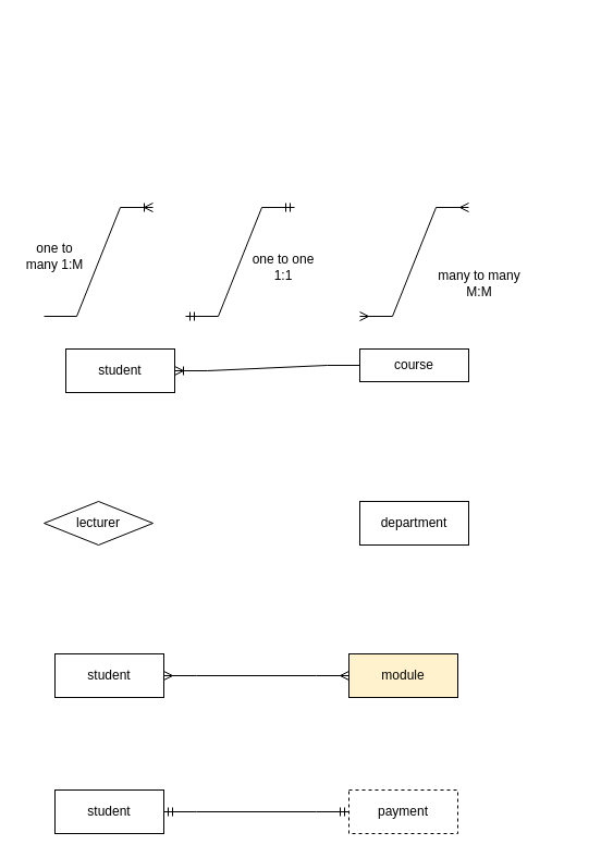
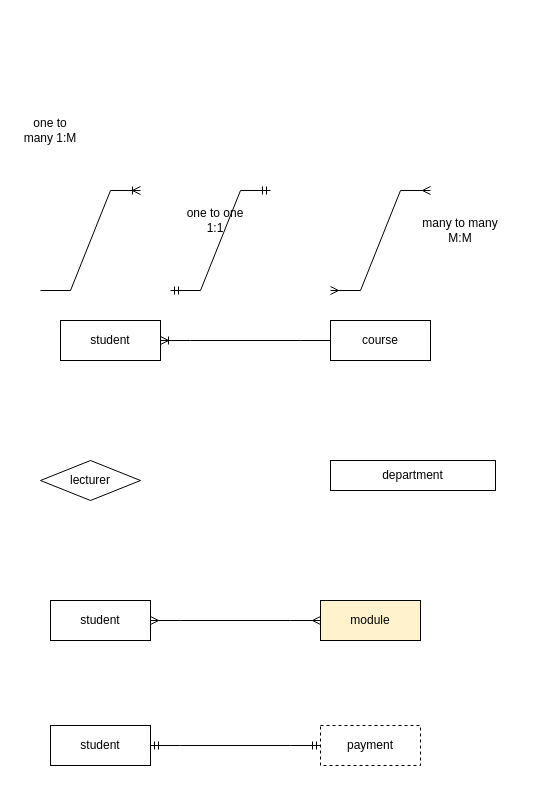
  <mxCell id="0" />
  <mxCell id="1" parent="0" />
- <mxCell id="2" value="course" style="whiteSpace=wrap;html=1;align=center;" parent="1" vertex="1"><mxGeometry x="330" y="320" width="100" height="30" as="geometry" /></mxCell>
+ <mxCell id="2" value="course" style="whiteSpace=wrap;html=1;align=center;" parent="1" vertex="1"><mxGeometry x="330" y="320" width="100" height="40" as="geometry" /></mxCell>
  <mxCell id="3" value="student" style="whiteSpace=wrap;html=1;align=center;" parent="1" vertex="1"><mxGeometry x="60" y="320" width="100" height="40" as="geometry" /></mxCell>
  <mxCell id="4" value="" style="edgeStyle=entityRelationEdgeStyle;fontSize=12;html=1;endArrow=ERoneToMany;rounded=0;" parent="1" edge="1"><mxGeometry width="100" height="100" relative="1" as="geometry"><mxPoint x="40" y="290" as="sourcePoint" /><mxPoint x="140" y="190" as="targetPoint" /></mxGeometry></mxCell>
  <mxCell id="5" value="" style="edgeStyle=entityRelationEdgeStyle;fontSize=12;html=1;endArrow=ERmandOne;startArrow=ERmandOne;rounded=0;" parent="1" edge="1"><mxGeometry width="100" height="100" relative="1" as="geometry"><mxPoint x="170" y="290" as="sourcePoint" /><mxPoint x="270" y="190" as="targetPoint" /></mxGeometry></mxCell>
  <mxCell id="6" value="" style="edgeStyle=entityRelationEdgeStyle;fontSize=12;html=1;endArrow=ERmany;startArrow=ERmany;rounded=0;" parent="1" edge="1"><mxGeometry width="100" height="100" relative="1" as="geometry"><mxPoint x="330" y="290" as="sourcePoint" /><mxPoint x="430" y="190" as="targetPoint" /><Array as="points"><mxPoint x="530" y="20" /></Array></mxGeometry></mxCell>
- <mxCell id="7" value="one to many 1:M" style="text;html=1;strokeColor=none;fillColor=none;align=center;verticalAlign=middle;whiteSpace=wrap;rounded=0;" parent="1" vertex="1"><mxGeometry x="20" y="220" width="60" height="30" as="geometry" /></mxCell>
- <mxCell id="8" value="one to one 1:1" style="text;html=1;strokeColor=none;fillColor=none;align=center;verticalAlign=middle;whiteSpace=wrap;rounded=0;" parent="1" vertex="1"><mxGeometry x="230" y="230" width="60" height="30" as="geometry" /></mxCell>
- <mxCell id="9" value="many to many M:M" style="text;html=1;strokeColor=none;fillColor=none;align=center;verticalAlign=middle;whiteSpace=wrap;rounded=0;" parent="1" vertex="1"><mxGeometry x="400" y="240" width="80" height="40" as="geometry" /></mxCell>
+ <mxCell id="7" value="one to many 1:M" style="text;html=1;strokeColor=none;fillColor=none;align=center;verticalAlign=middle;whiteSpace=wrap;rounded=0;" parent="1" vertex="1"><mxGeometry x="20" y="115" width="60" height="30" as="geometry" /></mxCell>
+ <mxCell id="8" value="one to one 1:1" style="text;html=1;strokeColor=none;fillColor=none;align=center;verticalAlign=middle;whiteSpace=wrap;rounded=0;" parent="1" vertex="1"><mxGeometry x="185" y="205" width="60" height="30" as="geometry" /></mxCell>
+ <mxCell id="9" value="many to many M:M" style="text;html=1;strokeColor=none;fillColor=none;align=center;verticalAlign=middle;whiteSpace=wrap;rounded=0;" parent="1" vertex="1"><mxGeometry x="420" y="210" width="80" height="40" as="geometry" /></mxCell>
  <mxCell id="10" value="" style="edgeStyle=entityRelationEdgeStyle;fontSize=12;html=1;endArrow=ERoneToMany;rounded=0;exitX=0;exitY=0.5;exitDx=0;exitDy=0;" parent="1" source="2" target="3" edge="1"><mxGeometry width="100" height="100" relative="1" as="geometry"><mxPoint x="310" y="340" as="sourcePoint" /><mxPoint x="220" y="510" as="targetPoint" /><Array as="points"><mxPoint x="180" y="350" /><mxPoint x="170" y="460" /></Array></mxGeometry></mxCell>
  <mxCell id="11" value="lecturer" style="rhombus;whiteSpace=wrap;html=1;align=center;" parent="1" vertex="1"><mxGeometry x="40" y="460" width="100" height="40" as="geometry" /></mxCell>
- <mxCell id="12" value="department" style="whiteSpace=wrap;html=1;align=center;" parent="1" vertex="1"><mxGeometry x="330" y="460" width="100" height="40" as="geometry" /></mxCell>
+ <mxCell id="12" value="department" style="whiteSpace=wrap;html=1;align=center;" parent="1" vertex="1"><mxGeometry x="330" y="460" width="165" height="30" as="geometry" /></mxCell>
  <mxCell id="13" value="student" style="whiteSpace=wrap;html=1;align=center;" parent="1" vertex="1"><mxGeometry x="50" y="600" width="100" height="40" as="geometry" /></mxCell>
  <mxCell id="14" value="module" style="whiteSpace=wrap;html=1;align=center;fillColor=#fff2cc;" parent="1" vertex="1"><mxGeometry x="320" y="600" width="100" height="40" as="geometry" /></mxCell>
  <mxCell id="15" value="" style="edgeStyle=entityRelationEdgeStyle;fontSize=12;html=1;endArrow=ERmany;startArrow=ERmany;rounded=0;" parent="1" source="13" target="14" edge="1"><mxGeometry width="100" height="100" relative="1" as="geometry"><mxPoint x="110" y="480" as="sourcePoint" /><mxPoint x="210" y="380" as="targetPoint" /></mxGeometry></mxCell>
  <mxCell id="16" value="student" style="whiteSpace=wrap;html=1;align=center;" parent="1" vertex="1"><mxGeometry x="50" y="725" width="100" height="40" as="geometry" /></mxCell>
  <mxCell id="17" value="payment" style="whiteSpace=wrap;html=1;align=center;dashed=1;" parent="1" vertex="1"><mxGeometry x="320" y="725" width="100" height="40" as="geometry" /></mxCell>
  <mxCell id="18" value="" style="edgeStyle=entityRelationEdgeStyle;fontSize=12;html=1;endArrow=ERmandOne;startArrow=ERmandOne;rounded=0;exitX=1;exitY=0.5;exitDx=0;exitDy=0;" parent="1" source="16" target="17" edge="1"><mxGeometry width="100" height="100" relative="1" as="geometry"><mxPoint x="110" y="780" as="sourcePoint" /><mxPoint x="210" y="680" as="targetPoint" /></mxGeometry></mxCell>
